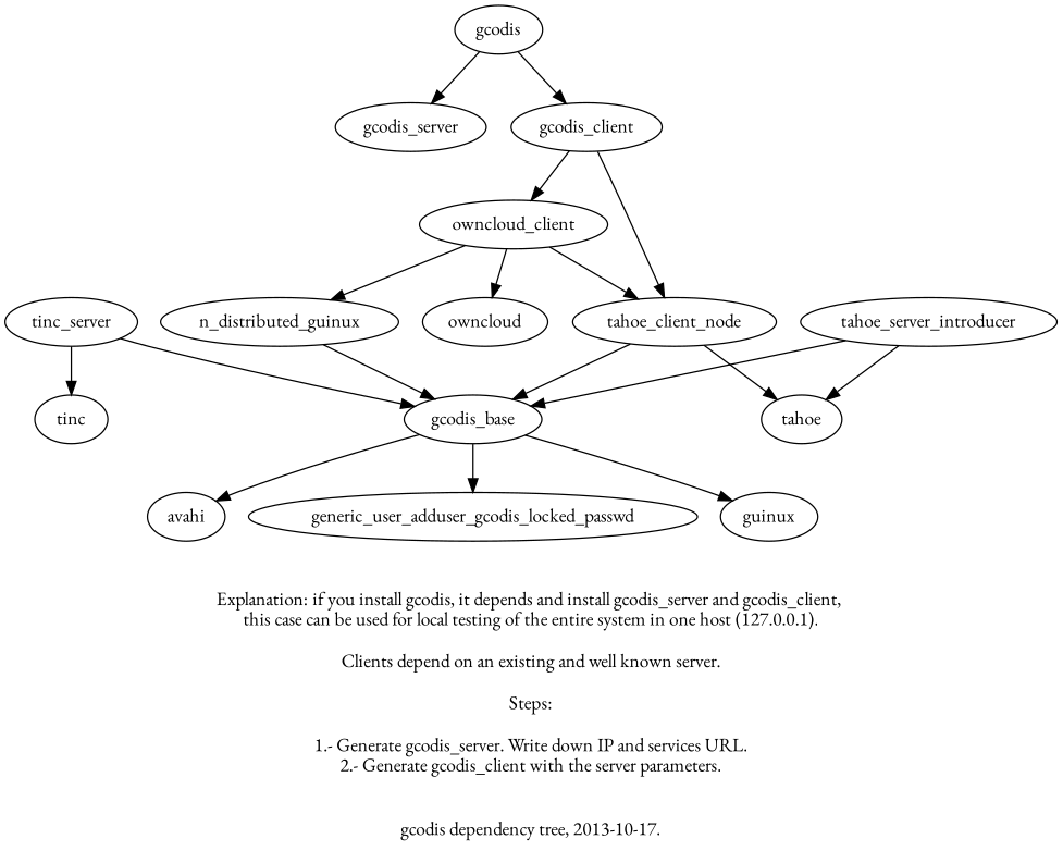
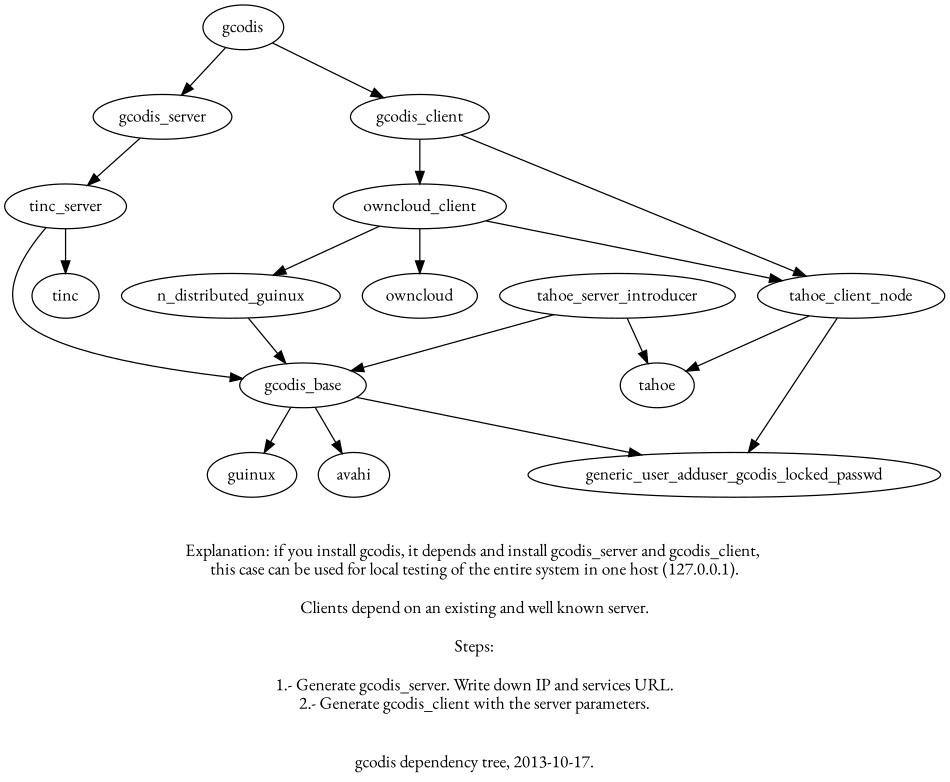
  digraph {
    fontname="EB Garamond"
    label="\n\nExplanation: if you install gcodis, it depends and install gcodis_server and gcodis_client, \nthis case can be used for local testing of the entire system in one host (127.0.0.1).\n\nClients depend on an existing and well known server.\n\nSteps:\n\n1.- Generate gcodis_server. Write down IP and services URL.\n2.- Generate gcodis_client with the server parameters.\n\n\ngcodis dependency tree, 2013-10-17."
    node [fontname="EB Garamond"]
    edge [fontname="EB Garamond"]
    gcodis_base
    avahi
    generic_user_adduser_gcodis_locked_passwd
    guinux
    gcodis
    gcodis_server
    gcodis_client
    tinc_server
    tahoe_client_node
    owncloud_client
    tinc
    tahoe_server_introducer
    tahoe
    n14 [label=n_distributed_guinux]
    owncloud
    gcodis_base -> avahi
    gcodis_base -> generic_user_adduser_gcodis_locked_passwd
    gcodis_base -> guinux
    gcodis -> gcodis_server
    gcodis -> gcodis_client
+   gcodis_server -> tinc_server
    gcodis_client -> tahoe_client_node
    gcodis_client -> owncloud_client
    tinc_server -> gcodis_base
    tinc_server -> tinc
-   tahoe_client_node -> gcodis_base
+   tahoe_client_node -> generic_user_adduser_gcodis_locked_passwd
    tahoe_client_node -> tahoe
    owncloud_client -> tahoe_client_node
    owncloud_client -> n14
    owncloud_client -> owncloud
    tahoe_server_introducer -> gcodis_base
    tahoe_server_introducer -> tahoe
    n14 -> gcodis_base
  }
